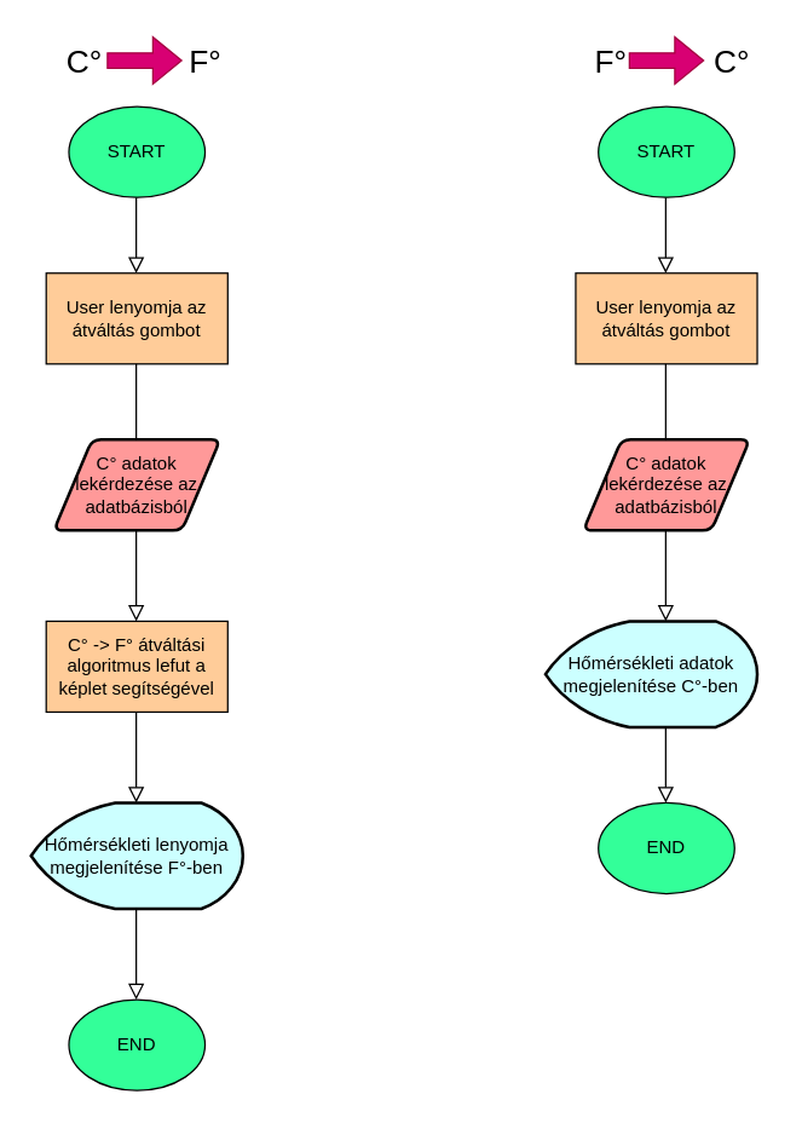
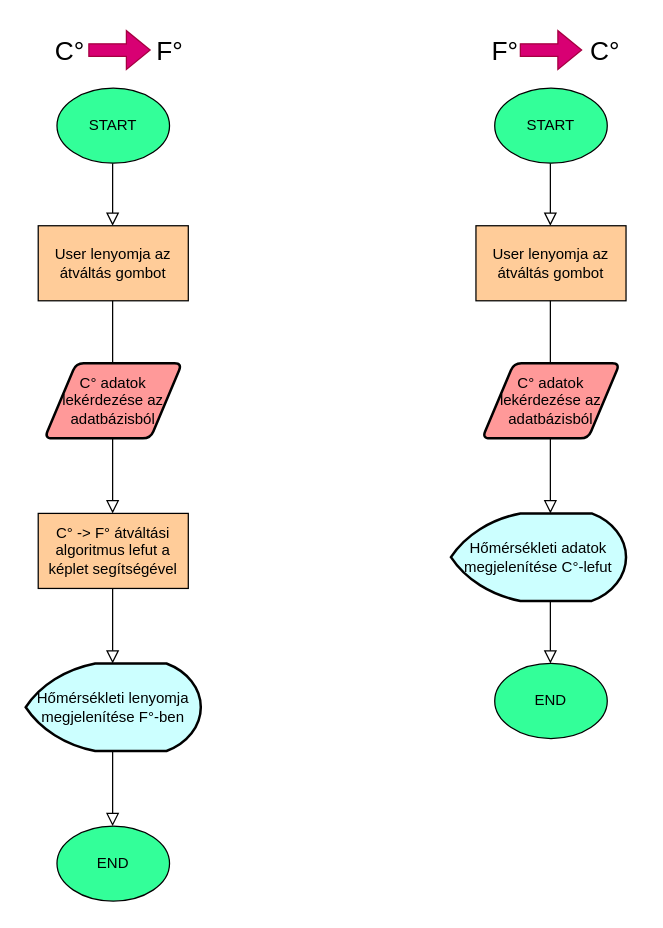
  <mxCell id="0" />
  <mxCell id="1" parent="0" />
  <mxCell id="2" value="" style="rounded=0;html=1;jettySize=auto;orthogonalLoop=1;fontSize=11;endArrow=block;endFill=0;endSize=8;strokeWidth=1;shadow=0;labelBackgroundColor=none;edgeStyle=orthogonalEdgeStyle;" parent="1" edge="1"><mxGeometry relative="1" as="geometry"><mxPoint x="89.5" y="130" as="sourcePoint" /><mxPoint x="89.5" y="180" as="targetPoint" /></mxGeometry></mxCell>
  <mxCell id="3" value="START" style="ellipse;whiteSpace=wrap;html=1;fillColor=#33FF99;" vertex="1" parent="1"><mxGeometry x="45" y="70" width="90" height="60" as="geometry" /></mxCell>
  <mxCell id="4" value="User lenyomja az átváltás gombot" style="rounded=0;whiteSpace=wrap;html=1;fillColor=#FFCC99;" vertex="1" parent="1"><mxGeometry x="30" y="180" width="120" height="60" as="geometry" /></mxCell>
  <mxCell id="5" value="C° -&amp;gt; F° átváltási algoritmus lefut a képlet segítségével" style="rounded=0;whiteSpace=wrap;html=1;fillColor=#FFCC99;" vertex="1" parent="1"><mxGeometry x="30" y="410" width="120" height="60" as="geometry" /></mxCell>
  <mxCell id="6" value="" style="rounded=0;html=1;jettySize=auto;orthogonalLoop=1;fontSize=11;endArrow=block;endFill=0;endSize=8;strokeWidth=1;shadow=0;labelBackgroundColor=none;edgeStyle=orthogonalEdgeStyle;" edge="1" parent="1"><mxGeometry x="0.333" y="20" relative="1" as="geometry"><mxPoint as="offset" /><mxPoint x="89.5" y="240" as="sourcePoint" /><mxPoint x="89.5" y="300" as="targetPoint" /></mxGeometry></mxCell>
  <mxCell id="7" value="" style="rounded=0;html=1;jettySize=auto;orthogonalLoop=1;fontSize=11;endArrow=block;endFill=0;endSize=8;strokeWidth=1;shadow=0;labelBackgroundColor=none;edgeStyle=orthogonalEdgeStyle;" edge="1" parent="1"><mxGeometry x="0.333" y="20" relative="1" as="geometry"><mxPoint as="offset" /><mxPoint x="89.5" y="470" as="sourcePoint" /><mxPoint x="89.5" y="530" as="targetPoint" /></mxGeometry></mxCell>
  <mxCell id="8" value="Hőmérsékleti lenyomja megjelenítése F°-ben" style="strokeWidth=2;html=1;shape=mxgraph.flowchart.display;whiteSpace=wrap;align=center;fillColor=#CCFFFF;" vertex="1" parent="1"><mxGeometry x="20" y="530" width="140" height="70" as="geometry" /></mxCell>
  <mxCell id="9" value="END" style="ellipse;whiteSpace=wrap;html=1;fillColor=#33FF99;" vertex="1" parent="1"><mxGeometry x="45" y="660" width="90" height="60" as="geometry" /></mxCell>
  <mxCell id="10" value="" style="rounded=0;html=1;jettySize=auto;orthogonalLoop=1;fontSize=11;endArrow=block;endFill=0;endSize=8;strokeWidth=1;shadow=0;labelBackgroundColor=none;edgeStyle=orthogonalEdgeStyle;" edge="1" parent="1"><mxGeometry x="0.333" y="20" relative="1" as="geometry"><mxPoint as="offset" /><mxPoint x="89.5" y="600" as="sourcePoint" /><mxPoint x="89.5" y="660" as="targetPoint" /><Array as="points"><mxPoint x="89.5" y="630" /><mxPoint x="89.5" y="630" /></Array></mxGeometry></mxCell>
  <mxCell id="11" value="C° adatok lekérdezése az adatbázisból" style="shape=parallelogram;html=1;strokeWidth=2;perimeter=parallelogramPerimeter;whiteSpace=wrap;rounded=1;arcSize=12;size=0.23;fillColor=#FF9999;" vertex="1" parent="1"><mxGeometry x="35" y="290" width="110" height="60" as="geometry" /></mxCell>
  <mxCell id="12" value="" style="rounded=0;html=1;jettySize=auto;orthogonalLoop=1;fontSize=11;endArrow=block;endFill=0;endSize=8;strokeWidth=1;shadow=0;labelBackgroundColor=none;edgeStyle=orthogonalEdgeStyle;" edge="1" parent="1"><mxGeometry x="0.333" y="20" relative="1" as="geometry"><mxPoint as="offset" /><mxPoint x="89.5" y="350" as="sourcePoint" /><mxPoint x="89.5" y="410" as="targetPoint" /></mxGeometry></mxCell>
  <mxCell id="13" value="" style="rounded=0;html=1;jettySize=auto;orthogonalLoop=1;fontSize=11;endArrow=block;endFill=0;endSize=8;strokeWidth=1;shadow=0;labelBackgroundColor=none;edgeStyle=orthogonalEdgeStyle;" edge="1" parent="1"><mxGeometry relative="1" as="geometry"><mxPoint x="439.5" y="130" as="sourcePoint" /><mxPoint x="439.5" y="180" as="targetPoint" /></mxGeometry></mxCell>
  <mxCell id="14" value="START" style="ellipse;whiteSpace=wrap;html=1;fillColor=#33FF99;" vertex="1" parent="1"><mxGeometry x="395" y="70" width="90" height="60" as="geometry" /></mxCell>
  <mxCell id="15" value="User lenyomja az átváltás gombot" style="rounded=0;whiteSpace=wrap;html=1;fillColor=#FFCC99;" vertex="1" parent="1"><mxGeometry x="380" y="180" width="120" height="60" as="geometry" /></mxCell>
  <mxCell id="16" value="" style="rounded=0;html=1;jettySize=auto;orthogonalLoop=1;fontSize=11;endArrow=block;endFill=0;endSize=8;strokeWidth=1;shadow=0;labelBackgroundColor=none;edgeStyle=orthogonalEdgeStyle;" edge="1" parent="1"><mxGeometry x="0.333" y="20" relative="1" as="geometry"><mxPoint as="offset" /><mxPoint x="439.5" y="240" as="sourcePoint" /><mxPoint x="439.5" y="300" as="targetPoint" /></mxGeometry></mxCell>
  <mxCell id="17" value="" style="rounded=0;html=1;jettySize=auto;orthogonalLoop=1;fontSize=11;endArrow=block;endFill=0;endSize=8;strokeWidth=1;shadow=0;labelBackgroundColor=none;edgeStyle=orthogonalEdgeStyle;" edge="1" parent="1"><mxGeometry x="0.333" y="20" relative="1" as="geometry"><mxPoint as="offset" /><mxPoint x="439.5" y="470" as="sourcePoint" /><mxPoint x="439.5" y="530" as="targetPoint" /></mxGeometry></mxCell>
- <mxCell id="18" value="Hőmérsékleti adatok megjelenítése C°-ben" style="strokeWidth=2;html=1;shape=mxgraph.flowchart.display;whiteSpace=wrap;align=center;fillColor=#CCFFFF;" vertex="1" parent="1"><mxGeometry x="360" y="410" width="140" height="70" as="geometry" /></mxCell>
+ <mxCell id="18" value="Hőmérsékleti adatok megjelenítése C°-lefut" style="strokeWidth=2;html=1;shape=mxgraph.flowchart.display;whiteSpace=wrap;align=center;fillColor=#CCFFFF;" vertex="1" parent="1"><mxGeometry x="360" y="410" width="140" height="70" as="geometry" /></mxCell>
  <mxCell id="19" value="END" style="ellipse;whiteSpace=wrap;html=1;fillColor=#33FF99;" vertex="1" parent="1"><mxGeometry x="395" y="530" width="90" height="60" as="geometry" /></mxCell>
  <mxCell id="20" value="C° adatok lekérdezése az adatbázisból" style="shape=parallelogram;html=1;strokeWidth=2;perimeter=parallelogramPerimeter;whiteSpace=wrap;rounded=1;arcSize=12;size=0.23;fillColor=#FF9999;" vertex="1" parent="1"><mxGeometry x="385" y="290" width="110" height="60" as="geometry" /></mxCell>
  <mxCell id="21" value="" style="rounded=0;html=1;jettySize=auto;orthogonalLoop=1;fontSize=11;endArrow=block;endFill=0;endSize=8;strokeWidth=1;shadow=0;labelBackgroundColor=none;edgeStyle=orthogonalEdgeStyle;" edge="1" parent="1"><mxGeometry x="0.333" y="20" relative="1" as="geometry"><mxPoint as="offset" /><mxPoint x="439.5" y="350" as="sourcePoint" /><mxPoint x="439.5" y="410" as="targetPoint" /></mxGeometry></mxCell>
  <mxCell id="22" value="&lt;font style=&quot;font-size: 21px;&quot;&gt;C°&lt;/font&gt;" style="text;html=1;align=center;verticalAlign=middle;resizable=0;points=[];autosize=1;strokeColor=none;fillColor=none;" vertex="1" parent="1"><mxGeometry x="30" y="20" width="50" height="40" as="geometry" /></mxCell>
  <mxCell id="23" value="&lt;font style=&quot;font-size: 21px;&quot;&gt;F°&lt;/font&gt;" style="text;html=1;align=center;verticalAlign=middle;resizable=0;points=[];autosize=1;strokeColor=none;fillColor=none;" vertex="1" parent="1"><mxGeometry x="115" y="20" width="40" height="40" as="geometry" /></mxCell>
  <mxCell id="24" value="&lt;font style=&quot;font-size: 21px;&quot;&gt;F°&lt;/font&gt;" style="text;html=1;align=center;verticalAlign=middle;resizable=0;points=[];autosize=1;strokeColor=none;fillColor=none;" vertex="1" parent="1"><mxGeometry x="382.5" y="20" width="40" height="40" as="geometry" /></mxCell>
  <mxCell id="25" value="&lt;font style=&quot;font-size: 21px;&quot;&gt;C°&lt;/font&gt;" style="text;html=1;align=center;verticalAlign=middle;resizable=0;points=[];autosize=1;strokeColor=none;fillColor=none;" vertex="1" parent="1"><mxGeometry x="457.5" y="20" width="50" height="40" as="geometry" /></mxCell>
  <mxCell id="26" value="" style="shape=flexArrow;endArrow=classic;html=1;rounded=0;fillColor=#d80073;strokeColor=#A50040;" edge="1" parent="1"><mxGeometry width="50" height="50" relative="1" as="geometry"><mxPoint x="415" y="39.5" as="sourcePoint" /><mxPoint x="465" y="39.5" as="targetPoint" /></mxGeometry></mxCell>
  <mxCell id="27" value="" style="shape=flexArrow;endArrow=classic;html=1;rounded=0;fillColor=#d80073;strokeColor=#A50040;" edge="1" parent="1"><mxGeometry width="50" height="50" relative="1" as="geometry"><mxPoint x="70" y="39.5" as="sourcePoint" /><mxPoint x="120" y="39.5" as="targetPoint" /></mxGeometry></mxCell>
